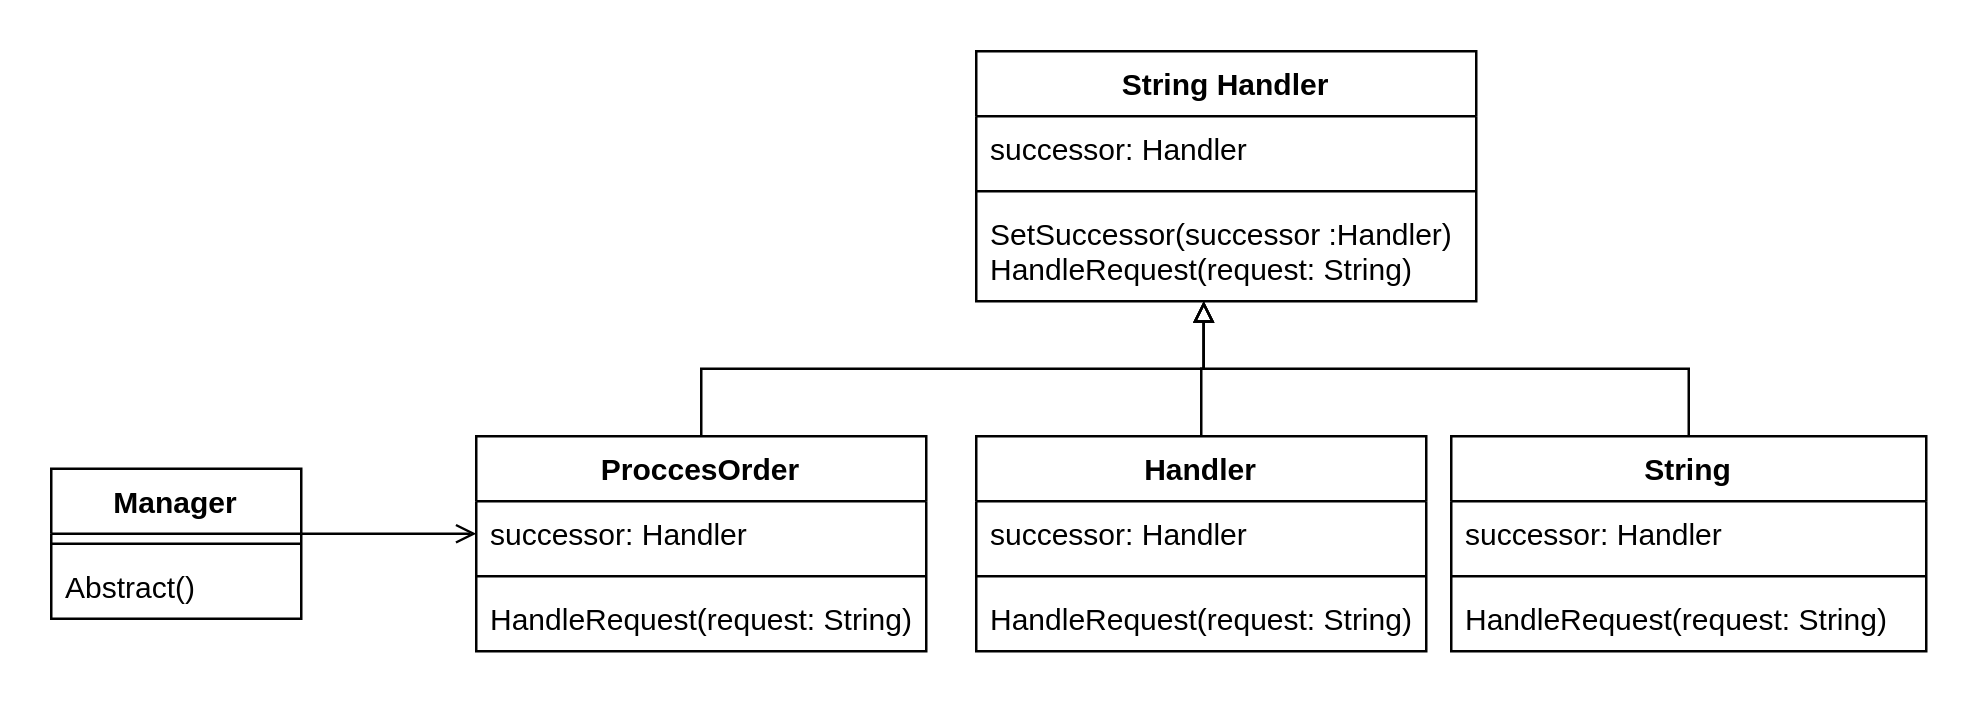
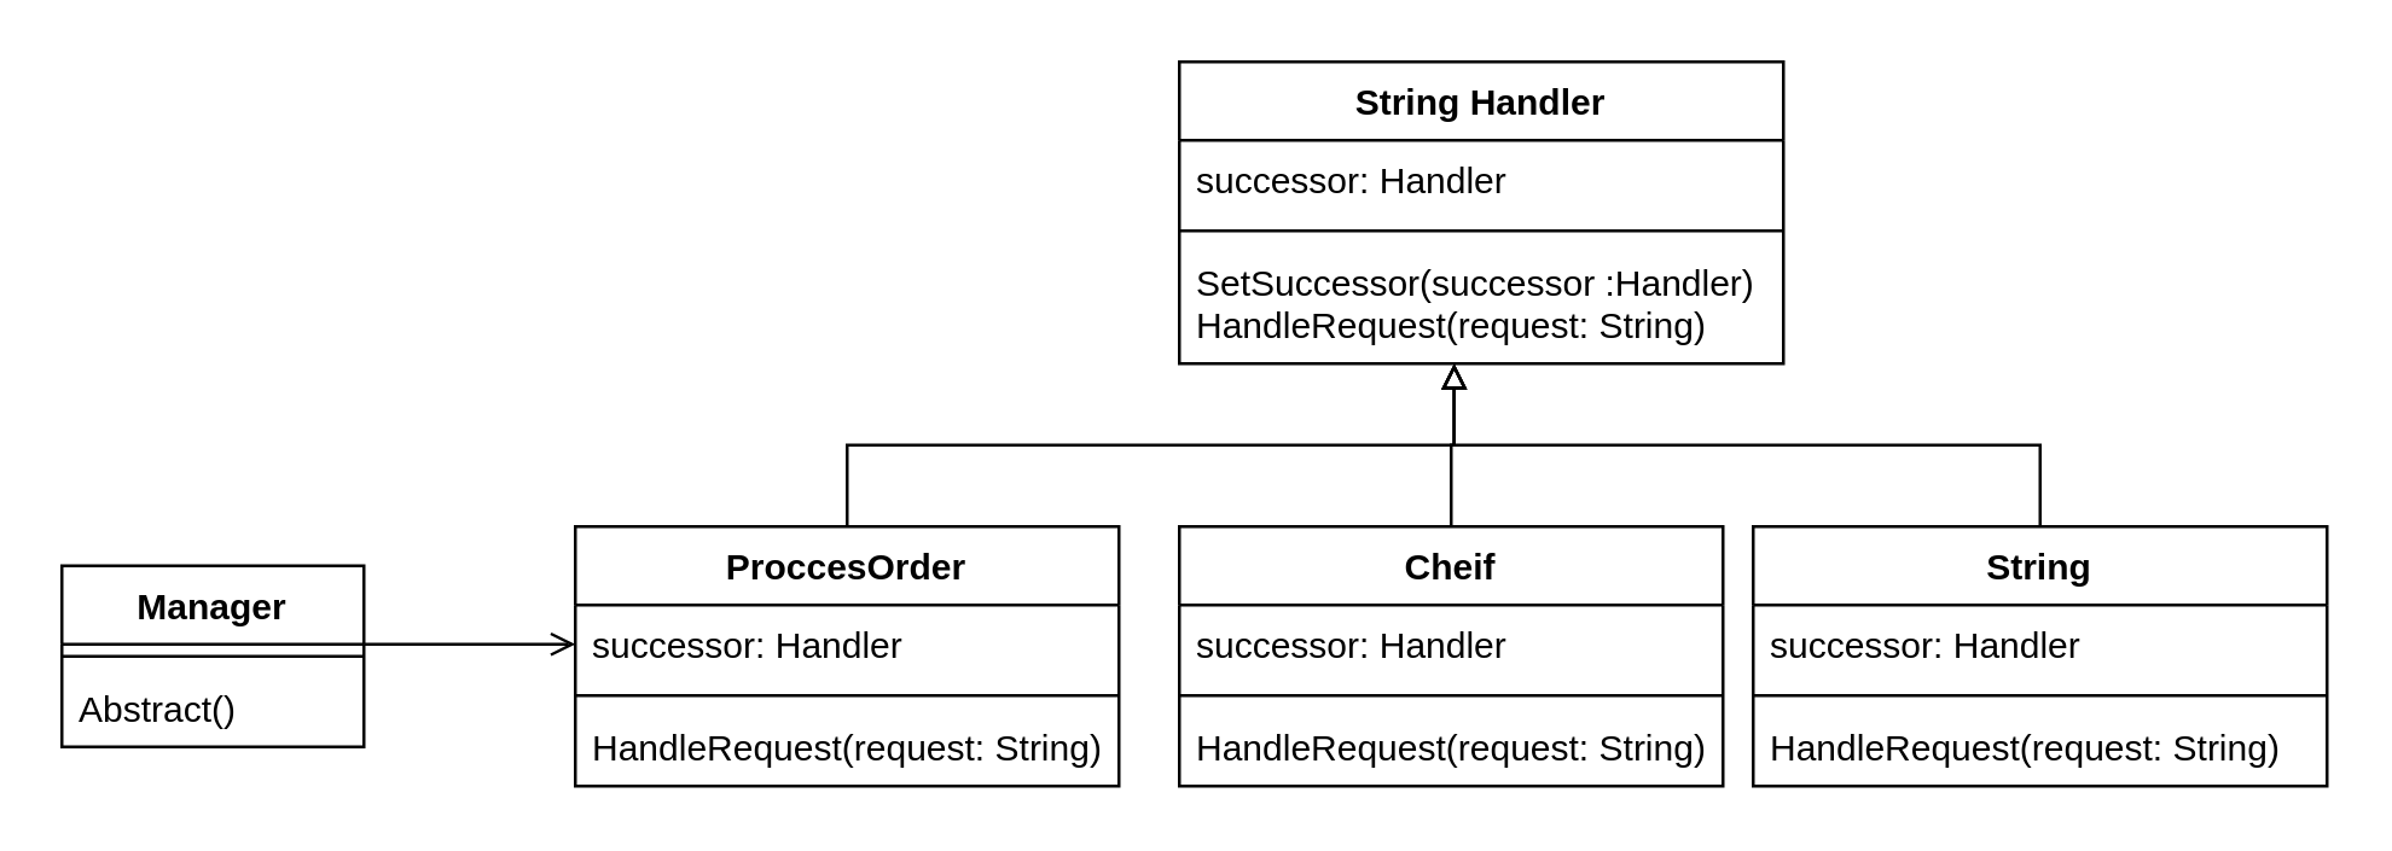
  <mxCell id="0" />
  <mxCell id="1" parent="0" />
  <mxCell id="2" style="edgeStyle=orthogonalEdgeStyle;rounded=0;orthogonalLoop=1;jettySize=auto;html=1;entryX=0;entryY=0.5;entryDx=0;entryDy=0;endArrow=open;endFill=0;" edge="1" parent="1" source="3" target="17"><mxGeometry relative="1" as="geometry"><Array as="points"><mxPoint x="140" y="213" /><mxPoint x="140" y="213" /></Array></mxGeometry></mxCell>
  <mxCell id="3" value="Manager" style="swimlane;fontStyle=1;align=center;verticalAlign=top;childLayout=stackLayout;horizontal=1;startSize=26;horizontalStack=0;resizeParent=1;resizeParentMax=0;resizeLast=0;collapsible=1;marginBottom=0;" vertex="1" parent="1"><mxGeometry x="20" y="187" width="100" height="60" as="geometry" /></mxCell>
  <mxCell id="4" value="" style="line;strokeWidth=1;fillColor=none;align=left;verticalAlign=middle;spacingTop=-1;spacingLeft=3;spacingRight=3;rotatable=0;labelPosition=right;points=[];portConstraint=eastwest;" vertex="1" parent="3"><mxGeometry y="26" width="100" height="8" as="geometry" /></mxCell>
  <mxCell id="5" value="Abstract()" style="text;strokeColor=none;fillColor=none;align=left;verticalAlign=top;spacingLeft=4;spacingRight=4;overflow=hidden;rotatable=0;points=[[0,0.5],[1,0.5]];portConstraint=eastwest;" vertex="1" parent="3"><mxGeometry y="34" width="100" height="26" as="geometry" /></mxCell>
  <mxCell id="6" value="String Handler" style="swimlane;fontStyle=1;align=center;verticalAlign=top;childLayout=stackLayout;horizontal=1;startSize=26;horizontalStack=0;resizeParent=1;resizeParentMax=0;resizeLast=0;collapsible=1;marginBottom=0;" vertex="1" parent="1"><mxGeometry x="390" y="20" width="200" height="100" as="geometry" /></mxCell>
  <mxCell id="7" value="successor: Handler" style="text;strokeColor=none;fillColor=none;align=left;verticalAlign=top;spacingLeft=4;spacingRight=4;overflow=hidden;rotatable=0;points=[[0,0.5],[1,0.5]];portConstraint=eastwest;" vertex="1" parent="6"><mxGeometry y="26" width="200" height="26" as="geometry" /></mxCell>
  <mxCell id="8" value="" style="line;strokeWidth=1;fillColor=none;align=left;verticalAlign=middle;spacingTop=-1;spacingLeft=3;spacingRight=3;rotatable=0;labelPosition=right;points=[];portConstraint=eastwest;" vertex="1" parent="6"><mxGeometry y="52" width="200" height="8" as="geometry" /></mxCell>
  <mxCell id="9" value="SetSuccessor(successor :Handler)&#10;HandleRequest(request: String)" style="text;strokeColor=none;fillColor=none;align=left;verticalAlign=top;spacingLeft=4;spacingRight=4;overflow=hidden;rotatable=0;points=[[0,0.5],[1,0.5]];portConstraint=eastwest;" vertex="1" parent="6"><mxGeometry y="60" width="200" height="40" as="geometry" /></mxCell>
  <mxCell id="10" style="edgeStyle=orthogonalEdgeStyle;rounded=0;orthogonalLoop=1;jettySize=auto;html=1;entryX=0.455;entryY=1;entryDx=0;entryDy=0;entryPerimeter=0;endArrow=block;endFill=0;" edge="1" parent="1" source="11" target="9"><mxGeometry relative="1" as="geometry" /></mxCell>
- <mxCell id="11" value="Handler" style="swimlane;fontStyle=1;align=center;verticalAlign=top;childLayout=stackLayout;horizontal=1;startSize=26;horizontalStack=0;resizeParent=1;resizeParentMax=0;resizeLast=0;collapsible=1;marginBottom=0;" vertex="1" parent="1"><mxGeometry x="390" y="174" width="180" height="86" as="geometry" /></mxCell>
+ <mxCell id="11" value="Cheif" style="swimlane;fontStyle=1;align=center;verticalAlign=top;childLayout=stackLayout;horizontal=1;startSize=26;horizontalStack=0;resizeParent=1;resizeParentMax=0;resizeLast=0;collapsible=1;marginBottom=0;" vertex="1" parent="1"><mxGeometry x="390" y="174" width="180" height="86" as="geometry" /></mxCell>
  <mxCell id="12" value="successor: Handler" style="text;strokeColor=none;fillColor=none;align=left;verticalAlign=top;spacingLeft=4;spacingRight=4;overflow=hidden;rotatable=0;points=[[0,0.5],[1,0.5]];portConstraint=eastwest;" vertex="1" parent="11"><mxGeometry y="26" width="180" height="26" as="geometry" /></mxCell>
  <mxCell id="13" value="" style="line;strokeWidth=1;fillColor=none;align=left;verticalAlign=middle;spacingTop=-1;spacingLeft=3;spacingRight=3;rotatable=0;labelPosition=right;points=[];portConstraint=eastwest;" vertex="1" parent="11"><mxGeometry y="52" width="180" height="8" as="geometry" /></mxCell>
  <mxCell id="14" value="HandleRequest(request: String)" style="text;strokeColor=none;fillColor=none;align=left;verticalAlign=top;spacingLeft=4;spacingRight=4;overflow=hidden;rotatable=0;points=[[0,0.5],[1,0.5]];portConstraint=eastwest;" vertex="1" parent="11"><mxGeometry y="60" width="180" height="26" as="geometry" /></mxCell>
  <mxCell id="15" style="edgeStyle=orthogonalEdgeStyle;rounded=0;orthogonalLoop=1;jettySize=auto;html=1;entryX=0.455;entryY=1;entryDx=0;entryDy=0;entryPerimeter=0;endArrow=block;endFill=0;" edge="1" parent="1" source="16" target="9"><mxGeometry relative="1" as="geometry" /></mxCell>
  <mxCell id="16" value="ProccesOrder" style="swimlane;fontStyle=1;align=center;verticalAlign=top;childLayout=stackLayout;horizontal=1;startSize=26;horizontalStack=0;resizeParent=1;resizeParentMax=0;resizeLast=0;collapsible=1;marginBottom=0;" vertex="1" parent="1"><mxGeometry x="190" y="174" width="180" height="86" as="geometry" /></mxCell>
  <mxCell id="17" value="successor: Handler" style="text;strokeColor=none;fillColor=none;align=left;verticalAlign=top;spacingLeft=4;spacingRight=4;overflow=hidden;rotatable=0;points=[[0,0.5],[1,0.5]];portConstraint=eastwest;" vertex="1" parent="16"><mxGeometry y="26" width="180" height="26" as="geometry" /></mxCell>
  <mxCell id="18" value="" style="line;strokeWidth=1;fillColor=none;align=left;verticalAlign=middle;spacingTop=-1;spacingLeft=3;spacingRight=3;rotatable=0;labelPosition=right;points=[];portConstraint=eastwest;" vertex="1" parent="16"><mxGeometry y="52" width="180" height="8" as="geometry" /></mxCell>
  <mxCell id="19" value="HandleRequest(request: String)" style="text;strokeColor=none;fillColor=none;align=left;verticalAlign=top;spacingLeft=4;spacingRight=4;overflow=hidden;rotatable=0;points=[[0,0.5],[1,0.5]];portConstraint=eastwest;" vertex="1" parent="16"><mxGeometry y="60" width="180" height="26" as="geometry" /></mxCell>
  <mxCell id="20" style="edgeStyle=orthogonalEdgeStyle;rounded=0;orthogonalLoop=1;jettySize=auto;html=1;entryX=0.455;entryY=1;entryDx=0;entryDy=0;entryPerimeter=0;endArrow=block;endFill=0;" edge="1" parent="1" source="21" target="9"><mxGeometry relative="1" as="geometry" /></mxCell>
  <mxCell id="21" value="String" style="swimlane;fontStyle=1;align=center;verticalAlign=top;childLayout=stackLayout;horizontal=1;startSize=26;horizontalStack=0;resizeParent=1;resizeParentMax=0;resizeLast=0;collapsible=1;marginBottom=0;" vertex="1" parent="1"><mxGeometry x="580" y="174" width="190" height="86" as="geometry" /></mxCell>
  <mxCell id="22" value="successor: Handler" style="text;strokeColor=none;fillColor=none;align=left;verticalAlign=top;spacingLeft=4;spacingRight=4;overflow=hidden;rotatable=0;points=[[0,0.5],[1,0.5]];portConstraint=eastwest;" vertex="1" parent="21"><mxGeometry y="26" width="190" height="26" as="geometry" /></mxCell>
  <mxCell id="23" value="" style="line;strokeWidth=1;fillColor=none;align=left;verticalAlign=middle;spacingTop=-1;spacingLeft=3;spacingRight=3;rotatable=0;labelPosition=right;points=[];portConstraint=eastwest;" vertex="1" parent="21"><mxGeometry y="52" width="190" height="8" as="geometry" /></mxCell>
  <mxCell id="24" value="HandleRequest(request: String)" style="text;strokeColor=none;fillColor=none;align=left;verticalAlign=top;spacingLeft=4;spacingRight=4;overflow=hidden;rotatable=0;points=[[0,0.5],[1,0.5]];portConstraint=eastwest;" vertex="1" parent="21"><mxGeometry y="60" width="190" height="26" as="geometry" /></mxCell>
